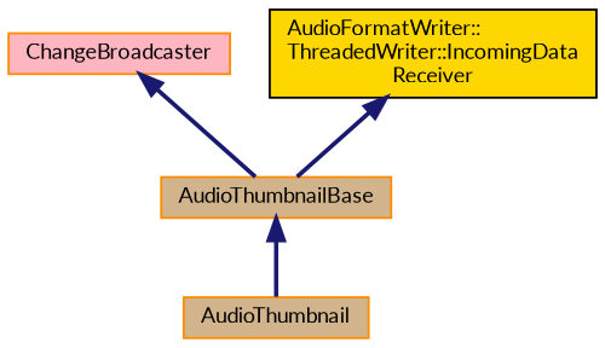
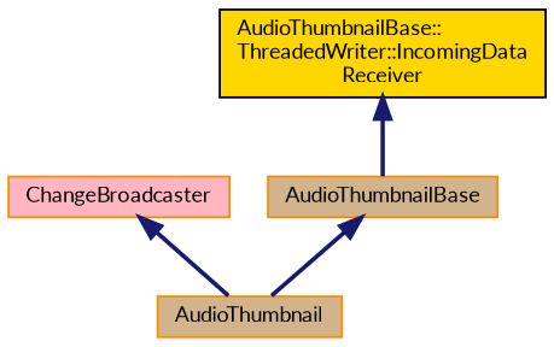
  digraph {
    fontname=Lato
    node [color=darkorange fillcolor=tan fontname=Lato fontsize=10 shape=record style=filled]
    edge [color=midnightblue dir=back fontname=Lato fontsize=10 labelfontname=Helvetica labelfontsize=10 style=bold]
    n1 [fontcolor=black height=0.2 label=AudioThumbnailBase width=0.4]
    n2 [height=0.2 label=AudioThumbnail width=0.4]
    n3 [fillcolor=lightpink height=0.2 label=ChangeBroadcaster width=0.4]
-   n4 [color=black fillcolor=gold height=0.2 label="AudioFormatWriter::\lThreadedWriter::IncomingData\lReceiver" width=0.4]
+   n4 [color=black fillcolor=gold height=0.2 label="AudioThumbnailBase::\lThreadedWriter::IncomingData\lReceiver" width=0.4]
    n1 -> n2
-   n3 -> n1
+   n3 -> n2
    n4 -> n1
  }
